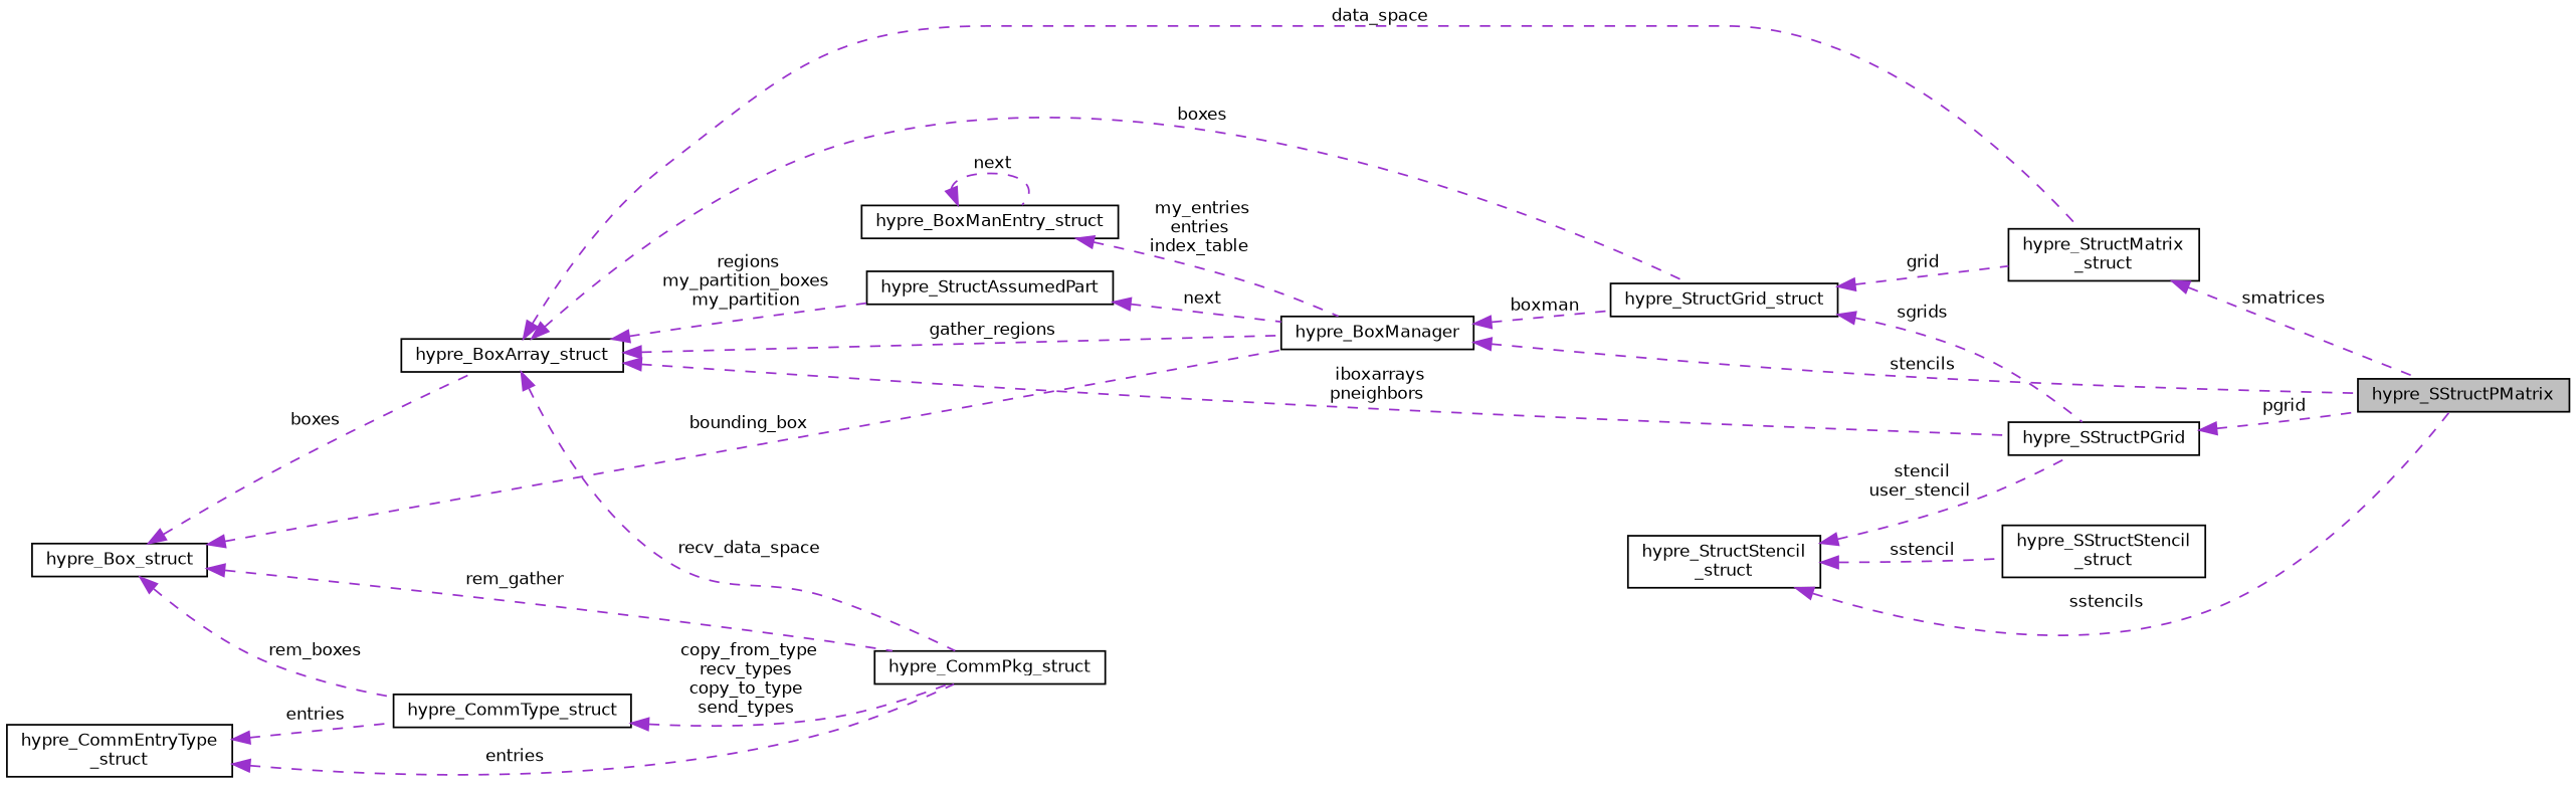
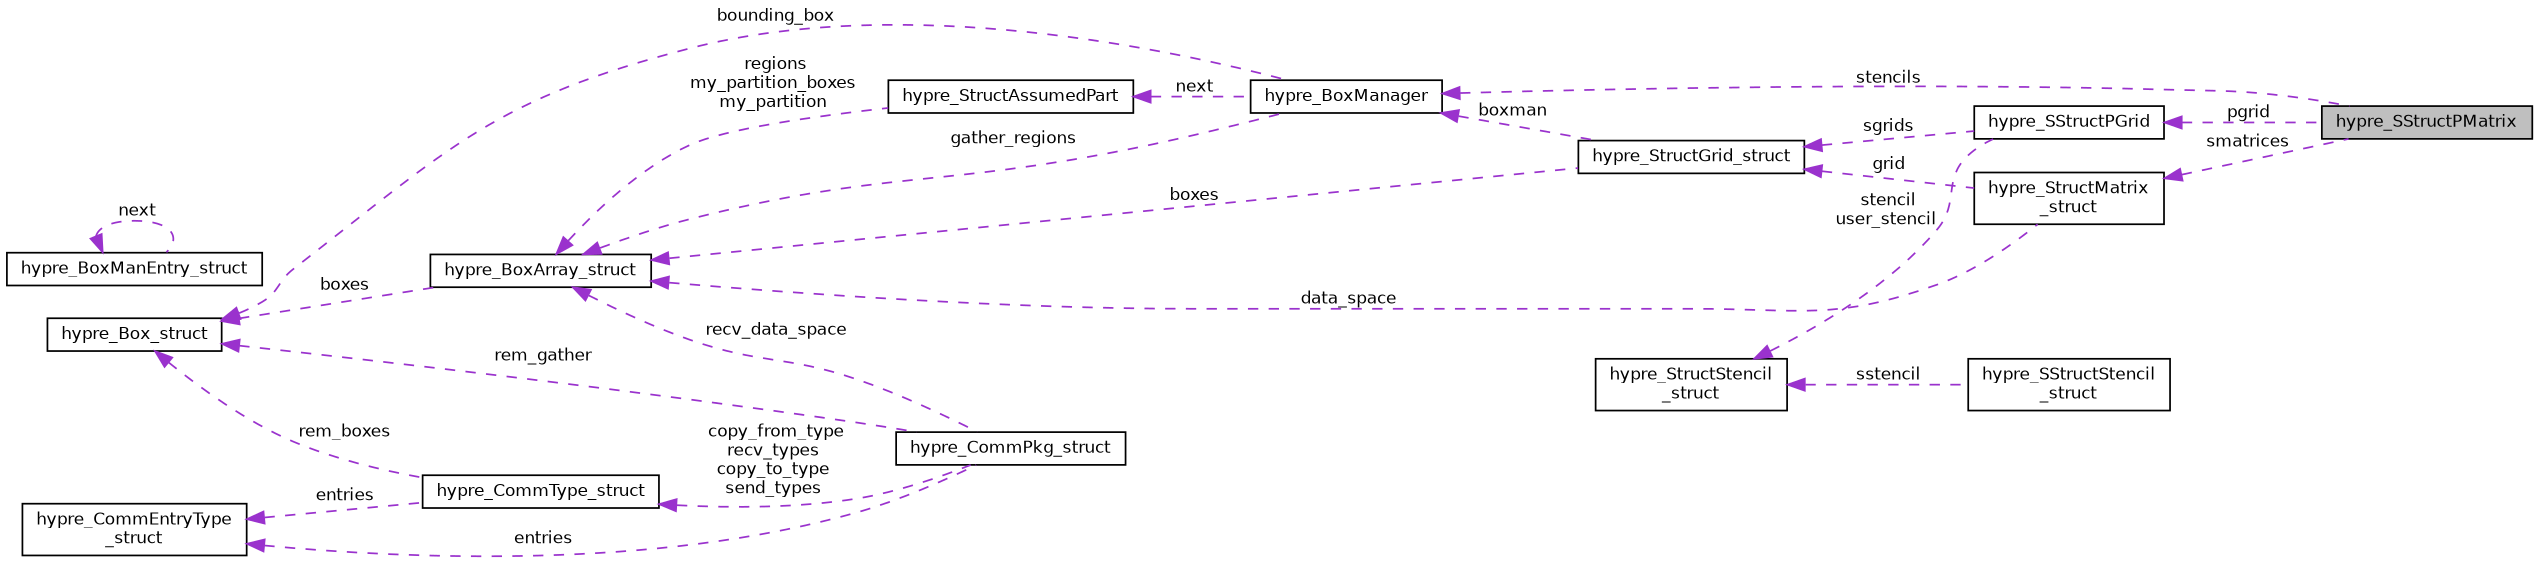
  digraph {
    rankdir=LR
    node [color=black fillcolor=white fontname=Helvetica fontsize=10 shape=record style=filled]
    edge [color=darkorchid3 dir=back fontname=Helvetica fontsize=10 labelfontname=Helvetica labelfontsize=10 style=dashed]
    n1 [fillcolor=grey75 fontcolor=black height=0.2 label=hypre_SStructPMatrix width=0.4]
    n2 [height=0.2 label=hypre_SStructPGrid width=0.4]
    n3 [height=0.2 label=hypre_BoxArray_struct width=0.4]
    n4 [height=0.2 label=hypre_StructGrid_struct width=0.4]
    n5 [height=0.2 label=hypre_BoxManager width=0.4]
    n6 [height=0.2 label=hypre_StructAssumedPart width=0.4]
    n7 [height=0.2 label="hypre_StructMatrix\l_struct" width=0.4]
    n8 [height=0.2 label=hypre_CommPkg_struct width=0.4]
    n9 [height=0.2 label=hypre_Box_struct width=0.4]
    n10 [height=0.2 label=hypre_CommType_struct width=0.4]
    n11 [height=0.2 label=hypre_BoxManEntry_struct width=0.4]
    n12 [height=0.2 label="hypre_CommEntryType\l_struct" width=0.4]
    n13 [height=0.2 label="hypre_StructStencil\l_struct" width=0.4]
    n14 [height=0.2 label="hypre_SStructStencil\l_struct" width=0.4]
    n2 -> n1 [label=" pgrid"]
-   n3 -> n2 [label=" iboxarrays\npneighbors"]
    n3 -> n4 [label=" boxes"]
    n3 -> n5 [label=" gather_regions"]
    n3 -> n6 [label=" regions\nmy_partition_boxes\nmy_partition"]
    n3 -> n7 [label=" data_space"]
    n3 -> n8 [label=" recv_data_space"]
    n4 -> n2 [label=" sgrids"]
    n4 -> n7 [label=" grid"]
    n5 -> n1 [label=" stencils"]
    n5 -> n4 [label=" boxman"]
    n6 -> n5 [label=" next"]
    n7 -> n1 [label=" smatrices"]
    n9 -> n3 [label=" boxes"]
    n9 -> n5 [label=" bounding_box"]
    n9 -> n8 [label=" rem_gather"]
    n9 -> n10 [label=" rem_boxes"]
    n10 -> n8 [label=" copy_from_type\nrecv_types\ncopy_to_type\nsend_types"]
-   n11 -> n5 [label=" my_entries\nentries\nindex_table"]
    n11 -> n11 [label=" next"]
    n12 -> n8 [label=" entries"]
    n12 -> n10 [label=" entries"]
-   n13 -> n1 [label=" sstencils"]
    n13 -> n2 [label=" stencil\nuser_stencil"]
    n13 -> n14 [label=" sstencil"]
  }
